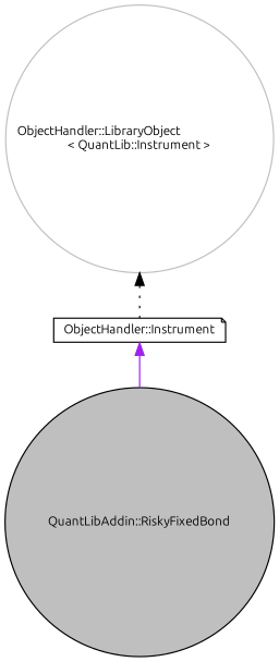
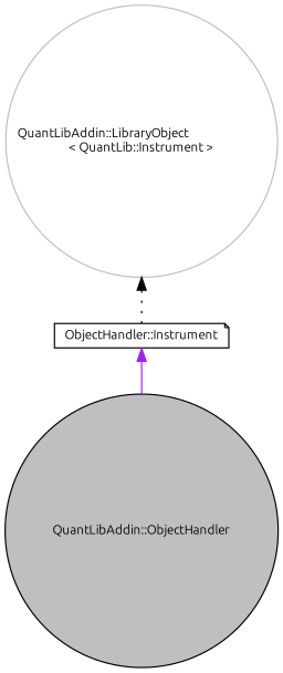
  digraph {
    fontname=Ubuntu
    node [color=black fillcolor=white fontname=Ubuntu fontsize=10 shape=circle style=filled]
    edge [dir=back fontname=Ubuntu fontsize=10 labelfontname=Helvetica labelfontsize=10]
-   n1 [fillcolor=grey75 fontcolor=black height=0.2 label="QuantLibAddin::RiskyFixedBond" width=0.4]
+   n1 [fillcolor=grey75 fontcolor=black height=0.2 label="QuantLibAddin::ObjectHandler" width=0.4]
    n2 [height=0.2 label="ObjectHandler::Instrument" shape=note width=0.4]
-   n3 [color=grey75 height=0.2 label="ObjectHandler::LibraryObject\l\< QuantLib::Instrument \>" width=0.4]
+   n3 [color=grey75 height=0.2 label="QuantLibAddin::LibraryObject\l\< QuantLib::Instrument \>" width=0.4]
    n2 -> n1 [color=purple style=solid]
    n3 -> n2 [color=black style=dotted]
  }
